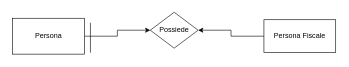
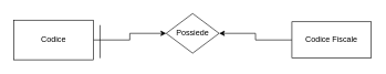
  <mxCell id="0" />
  <mxCell id="1" parent="0" />
  <mxCell id="2" style="edgeStyle=orthogonalEdgeStyle;rounded=0;orthogonalLoop=1;jettySize=auto;html=1;exitX=1;exitY=0.5;exitDx=0;exitDy=0;entryX=0;entryY=0.5;entryDx=0;entryDy=0;endArrow=classic;endFill=1;" edge="1" parent="1" source="3" target="4"><mxGeometry relative="1" as="geometry" /></mxCell>
- <mxCell id="3" value="Persona" style="rounded=0;whiteSpace=wrap;html=1;" vertex="1" parent="1"><mxGeometry x="20" y="30" width="120" height="60" as="geometry" /></mxCell>
+ <mxCell id="3" value="Codice" style="rounded=0;whiteSpace=wrap;html=1;" vertex="1" parent="1"><mxGeometry x="20" y="30" width="120" height="60" as="geometry" /></mxCell>
  <mxCell id="4" value="Possiede" style="rhombus;whiteSpace=wrap;html=1;" vertex="1" parent="1"><mxGeometry x="250" y="20" width="80" height="60" as="geometry" /></mxCell>
  <mxCell id="5" style="edgeStyle=orthogonalEdgeStyle;rounded=0;orthogonalLoop=1;jettySize=auto;html=1;exitX=0;exitY=0.5;exitDx=0;exitDy=0;entryX=1;entryY=0.5;entryDx=0;entryDy=0;" edge="1" parent="1" source="6" target="4"><mxGeometry relative="1" as="geometry" /></mxCell>
- <mxCell id="6" value="Persona Fiscale" style="rounded=0;whiteSpace=wrap;html=1;" vertex="1" parent="1"><mxGeometry x="440" y="32.5" width="120" height="55" as="geometry" /></mxCell>
+ <mxCell id="6" value="Codice Fiscale" style="rounded=0;whiteSpace=wrap;html=1;" vertex="1" parent="1"><mxGeometry x="440" y="32.5" width="120" height="55" as="geometry" /></mxCell>
  <mxCell id="7" value="" style="endArrow=none;html=1;rounded=0;" edge="1" parent="1"><mxGeometry width="50" height="50" relative="1" as="geometry"><mxPoint x="150" y="37.5" as="sourcePoint" /><mxPoint x="150" y="87.5" as="targetPoint" /></mxGeometry></mxCell>
